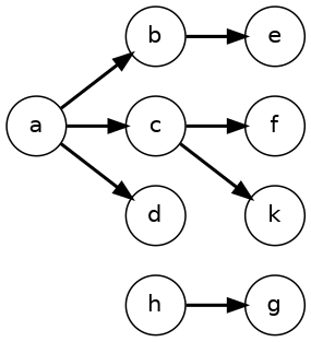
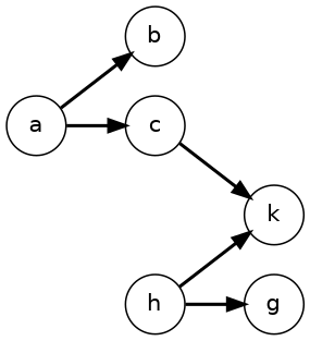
  digraph {
    fontname="DejaVu Sans"
    rankdir=LR
    node [fillcolor=white fontname="DejaVu Sans" shape=circle style=filled]
    edge [color=black dir=forward fontname="DejaVu Sans" penwidth=2]
    a
    b
    c
-   d
-   e
-   f
    k
    h
    g
    a -> b
    a -> c
-   a -> d
-   b -> e
-   c -> f
    c -> k
+   h -> k
    h -> g
  }
